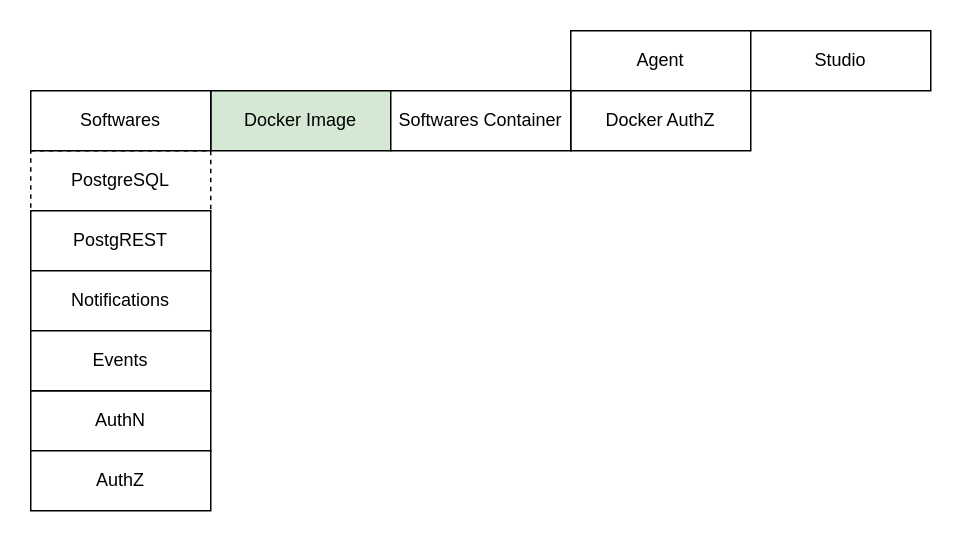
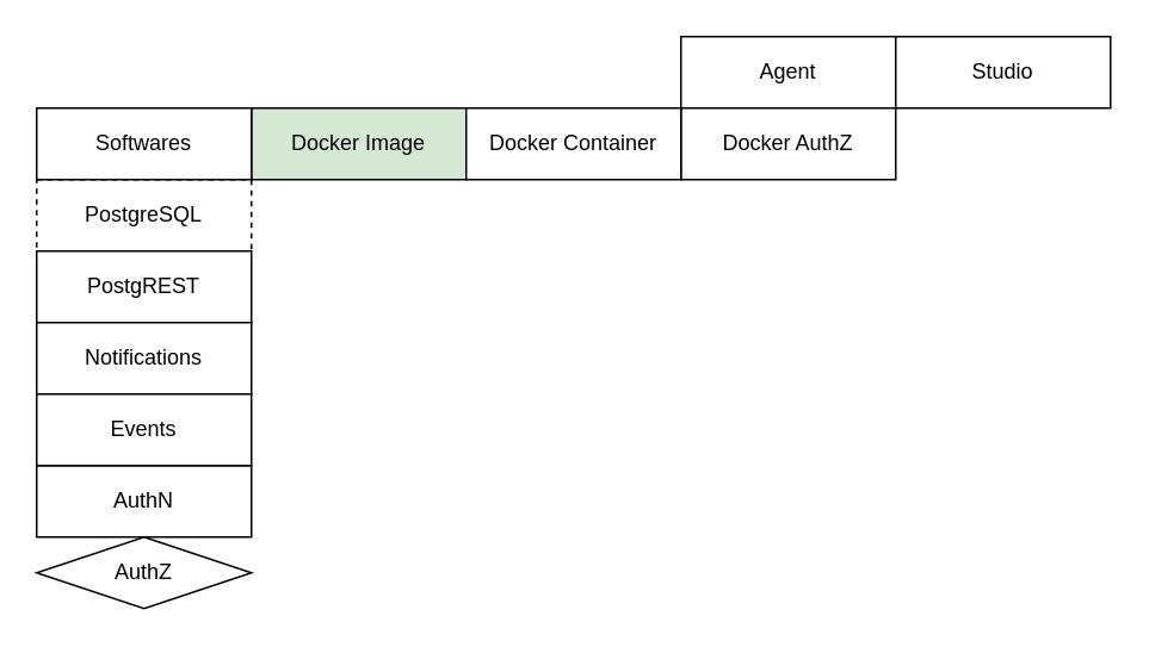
  <mxCell id="0" />
  <mxCell id="1" parent="0" />
  <mxCell id="2" value="AuthN" style="rounded=0;whiteSpace=wrap;html=1;" parent="1" vertex="1"><mxGeometry x="20" y="260" width="120" height="40" as="geometry" /></mxCell>
  <mxCell id="3" value="PostgreSQL" style="rounded=0;whiteSpace=wrap;html=1;dashed=1;" vertex="1" parent="1"><mxGeometry x="20" width="120" height="40" as="geometry" y="100" /></mxCell>
  <mxCell id="4" value="PostgREST" style="rounded=0;whiteSpace=wrap;html=1;" vertex="1" parent="1"><mxGeometry x="20" y="140" width="120" height="40" as="geometry" /></mxCell>
- <mxCell id="5" value="AuthZ" style="rounded=0;whiteSpace=wrap;html=1;" vertex="1" parent="1"><mxGeometry x="20" y="300" width="120" height="40" as="geometry" /></mxCell>
+ <mxCell id="5" value="AuthZ" style="rhombus;whiteSpace=wrap;html=1;" vertex="1" parent="1"><mxGeometry x="20" y="300" width="120" height="40" as="geometry" /></mxCell>
  <mxCell id="6" value="Agent" style="rounded=0;whiteSpace=wrap;html=1;" vertex="1" parent="1"><mxGeometry x="380" y="20" width="120" height="40" as="geometry" /></mxCell>
  <mxCell id="7" value="Docker AuthZ" style="rounded=0;whiteSpace=wrap;html=1;" vertex="1" parent="1"><mxGeometry x="380" y="60" width="120" height="40" as="geometry" /></mxCell>
  <mxCell id="8" value="Docker Image" style="rounded=0;whiteSpace=wrap;html=1;fillColor=#d5e8d4;" vertex="1" parent="1"><mxGeometry x="140" y="60" width="120" height="40" as="geometry" /></mxCell>
- <mxCell id="9" value="Softwares Container" style="rounded=0;whiteSpace=wrap;html=1;" vertex="1" parent="1"><mxGeometry x="260" y="60" width="120" height="40" as="geometry" /></mxCell>
+ <mxCell id="9" value="Docker Container" style="rounded=0;whiteSpace=wrap;html=1;" vertex="1" parent="1"><mxGeometry x="260" y="60" width="120" height="40" as="geometry" /></mxCell>
  <mxCell id="10" value="Softwares" style="rounded=0;whiteSpace=wrap;html=1;" vertex="1" parent="1"><mxGeometry x="20" y="60" width="120" height="40" as="geometry" /></mxCell>
  <mxCell id="11" value="Studio" style="rounded=0;whiteSpace=wrap;html=1;" vertex="1" parent="1"><mxGeometry x="500" y="20" width="120" height="40" as="geometry" /></mxCell>
  <mxCell id="12" value="Notifications" style="rounded=0;whiteSpace=wrap;html=1;" vertex="1" parent="1"><mxGeometry x="20" y="180" width="120" height="40" as="geometry" /></mxCell>
  <mxCell id="13" value="Events" style="rounded=0;whiteSpace=wrap;html=1;" vertex="1" parent="1"><mxGeometry x="20" y="220" width="120" height="40" as="geometry" /></mxCell>
